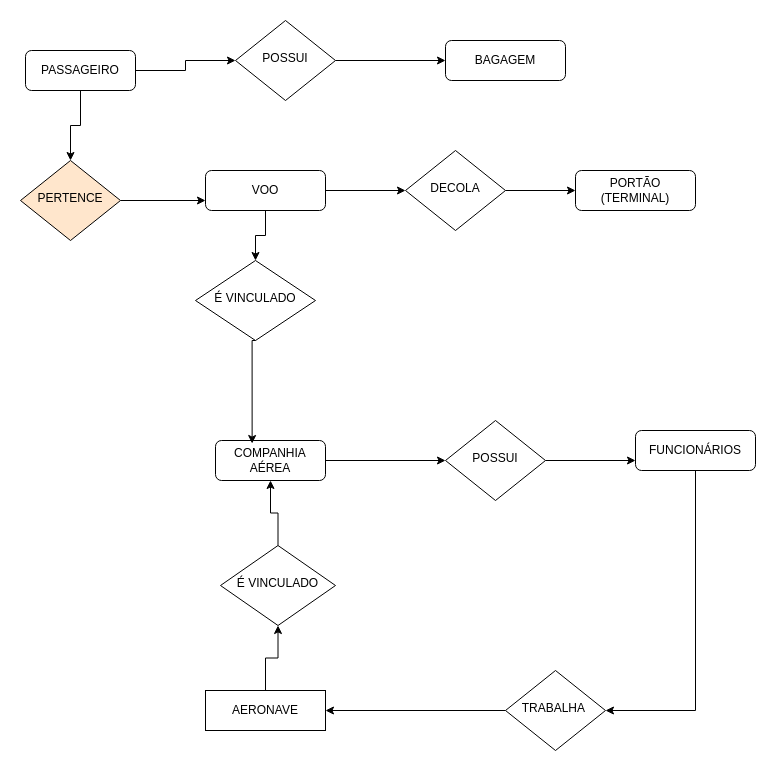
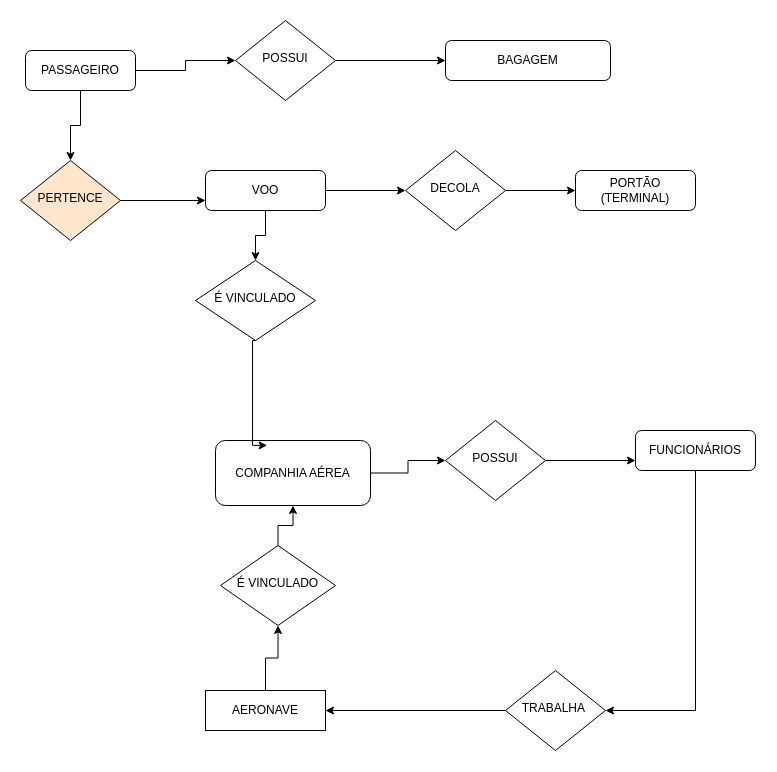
  <mxCell id="0" />
  <mxCell id="1" parent="0" />
  <mxCell id="2" style="edgeStyle=orthogonalEdgeStyle;rounded=0;orthogonalLoop=1;jettySize=auto;html=1;" parent="1" source="4" target="6" edge="1"><mxGeometry relative="1" as="geometry" /></mxCell>
  <mxCell id="3" style="edgeStyle=orthogonalEdgeStyle;rounded=0;orthogonalLoop=1;jettySize=auto;html=1;exitX=0.5;exitY=1;exitDx=0;exitDy=0;" edge="1" parent="1" source="4" target="9"><mxGeometry relative="1" as="geometry" /></mxCell>
  <mxCell id="4" value="PASSAGEIRO" style="rounded=1;whiteSpace=wrap;html=1;fontSize=12;glass=0;strokeWidth=1;shadow=0;" parent="1" vertex="1"><mxGeometry x="25" y="50" width="110" height="40" as="geometry" /></mxCell>
  <mxCell id="5" style="edgeStyle=orthogonalEdgeStyle;rounded=0;orthogonalLoop=1;jettySize=auto;html=1;" parent="1" source="6" target="7" edge="1"><mxGeometry relative="1" as="geometry" /></mxCell>
  <mxCell id="6" value="POSSUI" style="rhombus;whiteSpace=wrap;html=1;shadow=0;fontFamily=Helvetica;fontSize=12;align=center;strokeWidth=1;spacing=6;spacingTop=-4;" parent="1" vertex="1"><mxGeometry x="235" y="20" width="100" height="80" as="geometry" /></mxCell>
- <mxCell id="7" value="BAGAGEM" style="rounded=1;whiteSpace=wrap;html=1;fontSize=12;glass=0;strokeWidth=1;shadow=0;" parent="1" vertex="1"><mxGeometry x="445" y="40" width="120" height="40" as="geometry" /></mxCell>
+ <mxCell id="7" value="BAGAGEM" style="rounded=1;whiteSpace=wrap;html=1;fontSize=12;glass=0;strokeWidth=1;shadow=0;" parent="1" vertex="1"><mxGeometry x="445" y="40" width="165" height="40" as="geometry" /></mxCell>
  <mxCell id="8" style="edgeStyle=orthogonalEdgeStyle;rounded=0;orthogonalLoop=1;jettySize=auto;html=1;entryX=0;entryY=0.75;entryDx=0;entryDy=0;" edge="1" parent="1" source="9" target="12"><mxGeometry relative="1" as="geometry" /></mxCell>
  <mxCell id="9" value="PERTENCE" style="rhombus;whiteSpace=wrap;html=1;shadow=0;fontFamily=Helvetica;fontSize=12;align=center;strokeWidth=1;spacing=6;spacingTop=-4;fillColor=#ffe6cc;" vertex="1" parent="1"><mxGeometry x="20" y="160" width="100" height="80" as="geometry" /></mxCell>
  <mxCell id="10" style="edgeStyle=orthogonalEdgeStyle;rounded=0;orthogonalLoop=1;jettySize=auto;html=1;entryX=0;entryY=0.5;entryDx=0;entryDy=0;" edge="1" parent="1" source="12" target="14"><mxGeometry relative="1" as="geometry" /></mxCell>
  <mxCell id="11" style="edgeStyle=orthogonalEdgeStyle;rounded=0;orthogonalLoop=1;jettySize=auto;html=1;exitX=0.5;exitY=1;exitDx=0;exitDy=0;entryX=0.5;entryY=0;entryDx=0;entryDy=0;" edge="1" parent="1" source="12" target="16"><mxGeometry relative="1" as="geometry" /></mxCell>
  <mxCell id="12" value="VOO" style="rounded=1;whiteSpace=wrap;html=1;fontSize=12;glass=0;strokeWidth=1;shadow=0;" vertex="1" parent="1"><mxGeometry x="205" y="170" width="120" height="40" as="geometry" /></mxCell>
  <mxCell id="13" style="edgeStyle=orthogonalEdgeStyle;rounded=0;orthogonalLoop=1;jettySize=auto;html=1;exitX=1;exitY=0.5;exitDx=0;exitDy=0;entryX=0;entryY=0.5;entryDx=0;entryDy=0;" edge="1" parent="1" source="14" target="15"><mxGeometry relative="1" as="geometry" /></mxCell>
  <mxCell id="14" value="DECOLA" style="rhombus;whiteSpace=wrap;html=1;shadow=0;fontFamily=Helvetica;fontSize=12;align=center;strokeWidth=1;spacing=6;spacingTop=-4;" vertex="1" parent="1"><mxGeometry x="405" y="150" width="100" height="80" as="geometry" /></mxCell>
  <mxCell id="15" value="PORTÃO (TERMINAL)" style="rounded=1;whiteSpace=wrap;html=1;fontSize=12;glass=0;strokeWidth=1;shadow=0;" vertex="1" parent="1"><mxGeometry x="575" y="170" width="120" height="40" as="geometry" /></mxCell>
  <mxCell id="16" value="É VINCULADO" style="rhombus;whiteSpace=wrap;html=1;shadow=0;fontFamily=Helvetica;fontSize=12;align=center;strokeWidth=1;spacing=6;spacingTop=-4;" vertex="1" parent="1"><mxGeometry x="195" y="260" width="120" height="80" as="geometry" /></mxCell>
  <mxCell id="17" style="edgeStyle=orthogonalEdgeStyle;rounded=0;orthogonalLoop=1;jettySize=auto;html=1;exitX=1;exitY=0.5;exitDx=0;exitDy=0;entryX=0;entryY=0.5;entryDx=0;entryDy=0;" edge="1" parent="1" source="18" target="20"><mxGeometry relative="1" as="geometry" /></mxCell>
- <mxCell id="18" value="COMPANHIA AÉREA" style="rounded=1;whiteSpace=wrap;html=1;fontSize=12;glass=0;strokeWidth=1;shadow=0;" vertex="1" parent="1"><mxGeometry x="215" y="440" width="110" height="40" as="geometry" /></mxCell>
+ <mxCell id="18" value="COMPANHIA AÉREA" style="rounded=1;whiteSpace=wrap;html=1;fontSize=12;glass=0;strokeWidth=1;shadow=0;" vertex="1" parent="1"><mxGeometry x="215" y="440" width="155" height="65" as="geometry" /></mxCell>
  <mxCell id="19" style="edgeStyle=orthogonalEdgeStyle;rounded=0;orthogonalLoop=1;jettySize=auto;html=1;exitX=1;exitY=0.5;exitDx=0;exitDy=0;entryX=0;entryY=0.75;entryDx=0;entryDy=0;" edge="1" parent="1" source="20" target="22"><mxGeometry relative="1" as="geometry" /></mxCell>
  <mxCell id="20" value="POSSUI" style="rhombus;whiteSpace=wrap;html=1;shadow=0;fontFamily=Helvetica;fontSize=12;align=center;strokeWidth=1;spacing=6;spacingTop=-4;" vertex="1" parent="1"><mxGeometry x="445" y="420" width="100" height="80" as="geometry" /></mxCell>
  <mxCell id="21" style="edgeStyle=orthogonalEdgeStyle;rounded=0;orthogonalLoop=1;jettySize=auto;html=1;exitX=0.5;exitY=1;exitDx=0;exitDy=0;entryX=1;entryY=0.5;entryDx=0;entryDy=0;" edge="1" parent="1" source="22" target="24"><mxGeometry relative="1" as="geometry" /></mxCell>
  <mxCell id="22" value="FUNCIONÁRIOS" style="rounded=1;whiteSpace=wrap;html=1;fontSize=12;glass=0;strokeWidth=1;shadow=0;" vertex="1" parent="1"><mxGeometry x="635" y="430" width="120" height="40" as="geometry" /></mxCell>
  <mxCell id="23" style="edgeStyle=orthogonalEdgeStyle;rounded=0;orthogonalLoop=1;jettySize=auto;html=1;exitX=0;exitY=0.5;exitDx=0;exitDy=0;" edge="1" parent="1" source="24" target="26"><mxGeometry relative="1" as="geometry" /></mxCell>
  <mxCell id="24" value="TRABALHA&amp;nbsp;" style="rhombus;whiteSpace=wrap;html=1;shadow=0;fontFamily=Helvetica;fontSize=12;align=center;strokeWidth=1;spacing=6;spacingTop=-4;" vertex="1" parent="1"><mxGeometry x="505" y="670" width="100" height="80" as="geometry" /></mxCell>
  <mxCell id="25" style="edgeStyle=orthogonalEdgeStyle;rounded=0;orthogonalLoop=1;jettySize=auto;html=1;exitX=0.5;exitY=0;exitDx=0;exitDy=0;entryX=0.5;entryY=1;entryDx=0;entryDy=0;" edge="1" parent="1" source="26" target="29"><mxGeometry relative="1" as="geometry" /></mxCell>
  <mxCell id="26" value="AERONAVE" style="whiteSpace=wrap;html=1;fontSize=12;glass=0;strokeWidth=1;shadow=0;rounded=0;" vertex="1" parent="1"><mxGeometry x="205" y="690" width="120" height="40" as="geometry" /></mxCell>
  <mxCell id="27" style="edgeStyle=orthogonalEdgeStyle;rounded=0;orthogonalLoop=1;jettySize=auto;html=1;exitX=0.5;exitY=1;exitDx=0;exitDy=0;entryX=0.333;entryY=0.075;entryDx=0;entryDy=0;entryPerimeter=0;" edge="1" parent="1" source="16" target="18"><mxGeometry relative="1" as="geometry"><Array as="points"><mxPoint x="252" y="340" /></Array></mxGeometry></mxCell>
  <mxCell id="28" style="edgeStyle=orthogonalEdgeStyle;rounded=0;orthogonalLoop=1;jettySize=auto;html=1;exitX=0.5;exitY=0;exitDx=0;exitDy=0;entryX=0.5;entryY=1;entryDx=0;entryDy=0;" edge="1" parent="1" source="29" target="18"><mxGeometry relative="1" as="geometry" /></mxCell>
  <mxCell id="29" value="É VINCULADO" style="rhombus;whiteSpace=wrap;html=1;shadow=0;fontFamily=Helvetica;fontSize=12;align=center;strokeWidth=1;spacing=6;spacingTop=-4;" vertex="1" parent="1"><mxGeometry x="220" y="545" width="115" height="80" as="geometry" /></mxCell>
